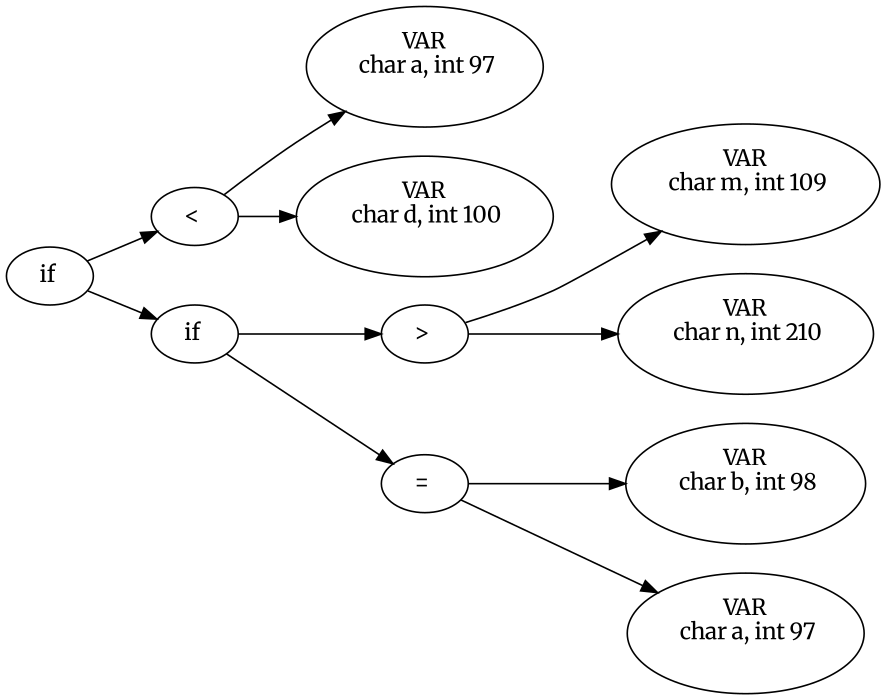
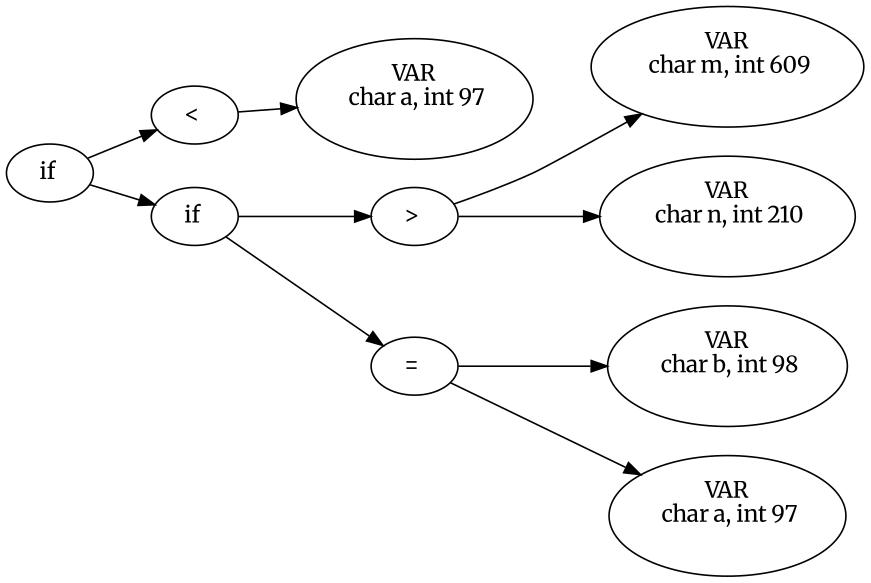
  digraph {
    fontname=Merriweather
    rankdir=LR
    node [fontname=Merriweather]
    edge [fontname=Merriweather]
    n1 [label="if "]
    n2 [label="< "]
    n3 [label="if "]
    n4 [label="VAR\n char a, int 97\n "]
-   n5 [label="VAR\n char d, int 100\n "]
    n6 [label="> "]
    n7 [label="= "]
-   n8 [label="VAR\n char m, int 109\n "]
+   n8 [label="VAR\n char m, int 609\n "]
    n9 [label="VAR\n char n, int 210\n "]
    n10 [label="VAR\n char b, int 98\n "]
    n11 [label="VAR\n char a, int 97\n "]
    n1 -> n2
    n1 -> n3
    n2 -> n4
-   n2 -> n5
    n3 -> n6
    n3 -> n7
    n6 -> n8
    n6 -> n9
    n7 -> n10
    n7 -> n11
  }
